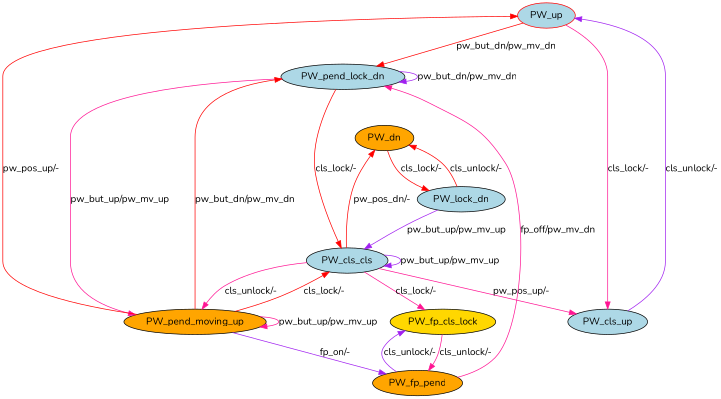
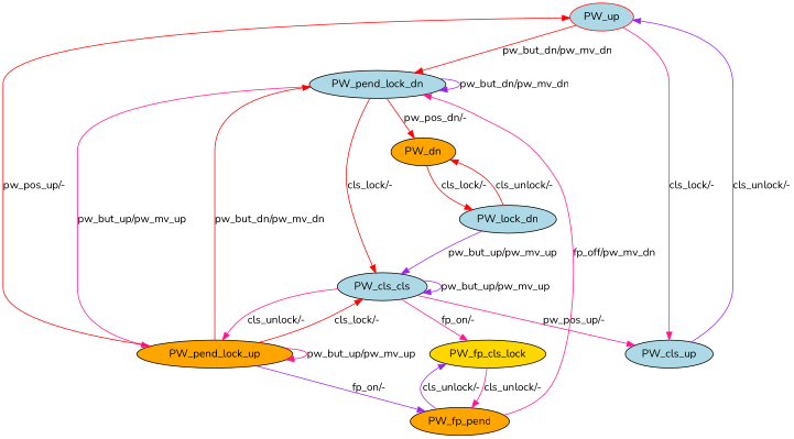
  digraph {
    fontname=Nunito
    node [fillcolor=lightblue fontname=Nunito style=filled]
    edge [color=red fontname=Nunito]
    n1 [color=red label=PW_up]
    n2 [label=PW_pend_lock_dn]
    n3 [label=PW_cls_up]
    n4 [fillcolor=orange label=PW_dn]
-   n5 [fillcolor=orange label=PW_pend_moving_up]
+   n5 [fillcolor=orange label=PW_pend_lock_up]
    n6 [label=PW_cls_cls]
    n7 [label=PW_lock_dn]
    n8 [fillcolor=orange label=PW_fp_pend]
    n9 [fillcolor=gold label=PW_fp_cls_lock]
    n1 -> n2 [label="pw_but_dn/pw_mv_dn"]
    n1 -> n3 [color=deeppink label="cls_lock/-"]
    n2 -> n2 [color=purple label="pw_but_dn/pw_mv_dn"]
-   n6 -> n4 [label="pw_pos_dn/-"]
+   n2 -> n4 [label="pw_pos_dn/-"]
    n2 -> n5 [color=deeppink label="pw_but_up/pw_mv_up"]
    n2 -> n6 [label="cls_lock/-"]
    n3 -> n1 [color=purple label="cls_unlock/-"]
    n4 -> n7 [label="cls_lock/-"]
    n5 -> n1 [label="pw_pos_up/-"]
    n5 -> n2 [label="pw_but_dn/pw_mv_dn"]
    n5 -> n5 [color=deeppink label="pw_but_up/pw_mv_up"]
    n5 -> n6 [label="cls_lock/-"]
    n5 -> n8 [color=purple label="fp_on/-"]
    n6 -> n3 [color=deeppink label="pw_pos_up/-"]
    n6 -> n5 [color=deeppink label="cls_unlock/-"]
    n6 -> n6 [color=purple label="pw_but_up/pw_mv_up"]
-   n6 -> n9 [color=deeppink label="cls_lock/-"]
+   n6 -> n9 [color=deeppink label="fp_on/-"]
    n7 -> n4 [label="cls_unlock/-"]
    n7 -> n6 [color=purple label="pw_but_up/pw_mv_up"]
    n8 -> n2 [color=deeppink label="fp_off/pw_mv_dn"]
    n8 -> n9 [color=purple label="cls_unlock/-"]
    n9 -> n8 [color=deeppink label="cls_unlock/-"]
  }
